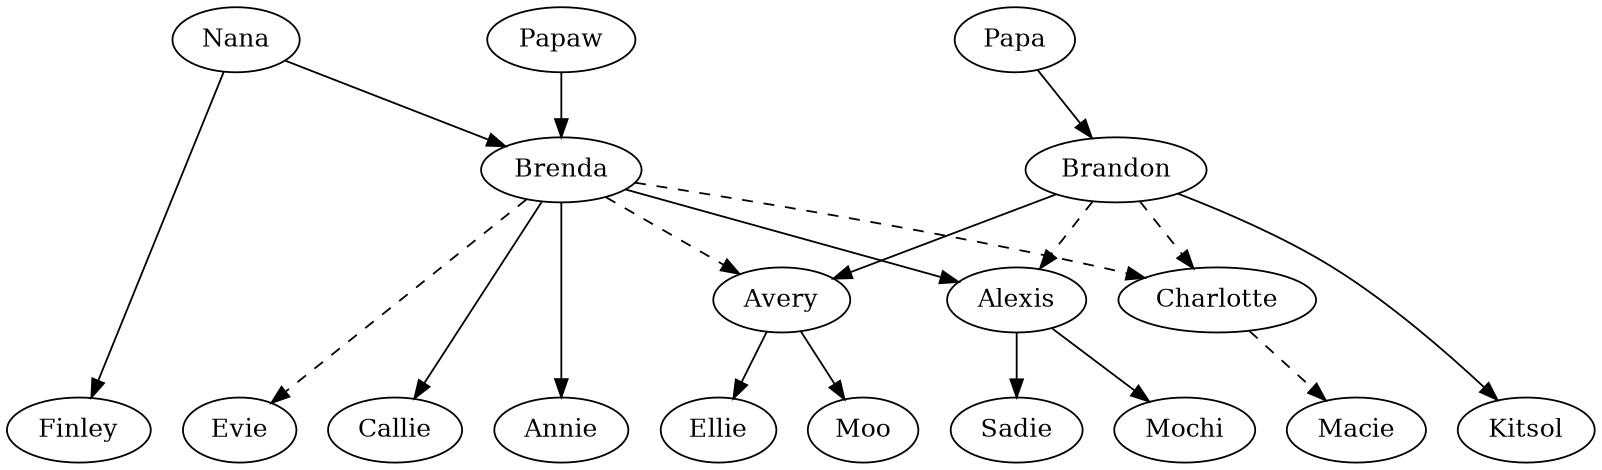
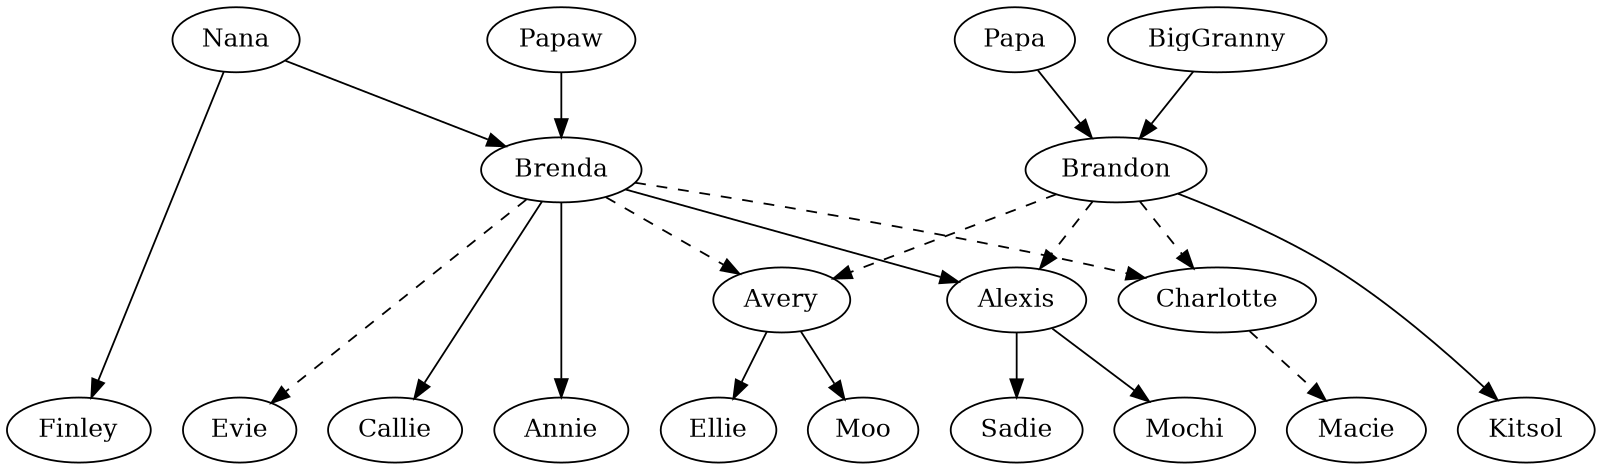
  digraph {
    Moo
    Ellie
    Sadie
    Mochi
    Callie
    Finley
    Annie
    Kitsol
    Macie
    Evie
    Nana
    Brenda
    Avery
    Charlotte
    Alexis
    Papaw
    Papa
    Brandon
+   BigGranny
    subgraph sub_1 {
      rank=same
      Moo
      Ellie
      Sadie
      Mochi
      Callie
      Finley
      Annie
      Kitsol
      Macie
      Evie
    }
    Nana -> Finley
    Nana -> Brenda
    Brenda -> Callie
    Brenda -> Annie
    Brenda -> Evie [style=dashed]
    Brenda -> Avery [style=dashed]
    Brenda -> Charlotte [style=dashed]
    Brenda -> Alexis
    Avery -> Moo
    Avery -> Ellie
    Charlotte -> Macie [style=dashed]
    Alexis -> Sadie
    Alexis -> Mochi
    Papaw -> Brenda
    Papa -> Brandon
    Brandon -> Kitsol
-   Brandon -> Avery
+   Brandon -> Avery [style=dashed]
    Brandon -> Charlotte [style=dashed]
    Brandon -> Alexis [style=dashed]
+   BigGranny -> Brandon
  }
